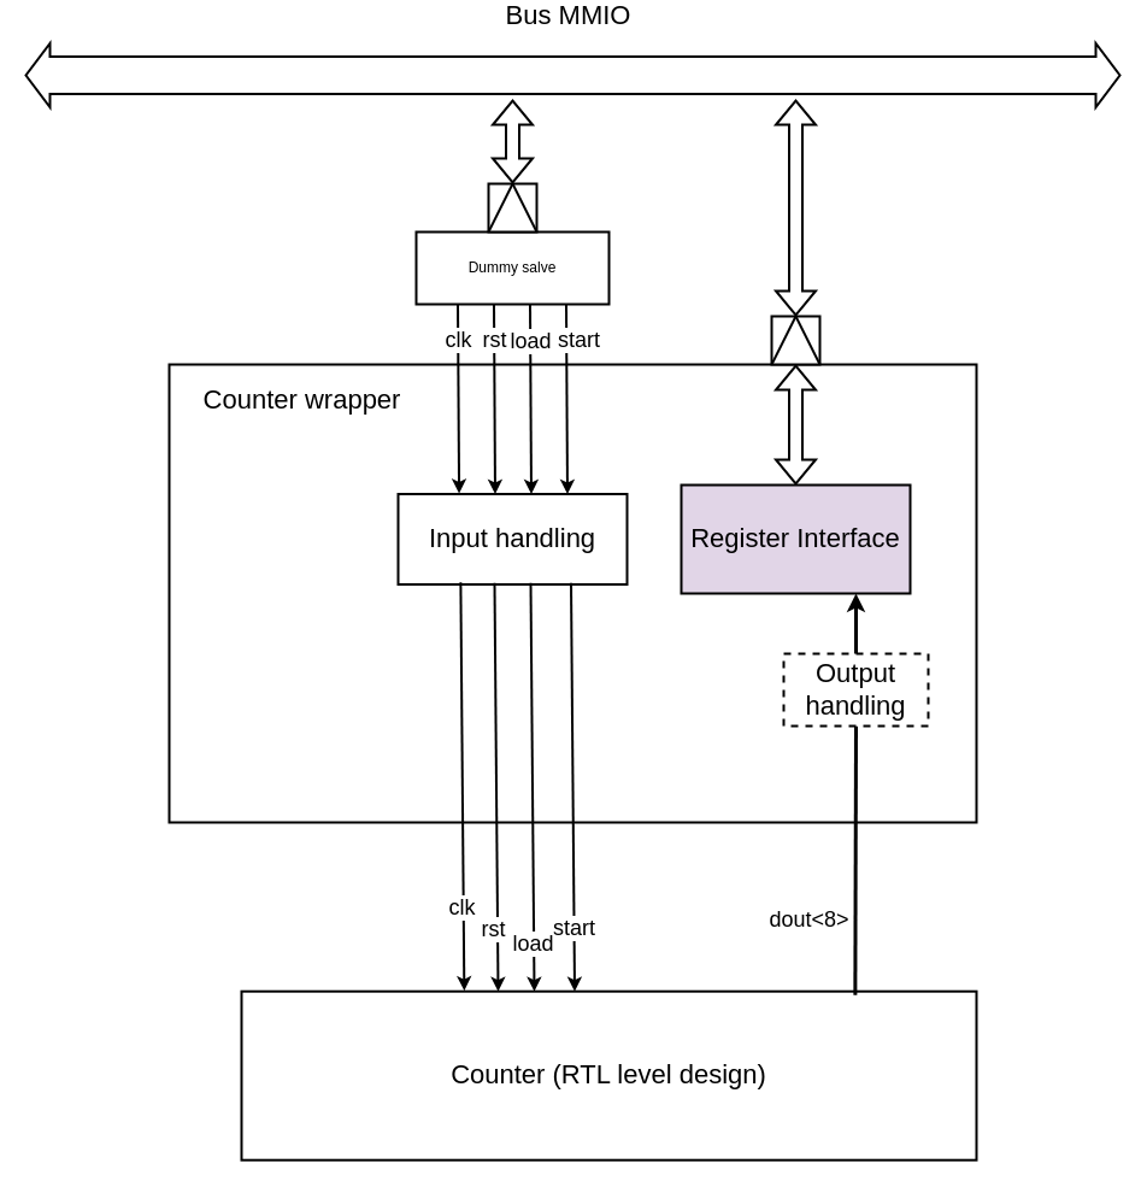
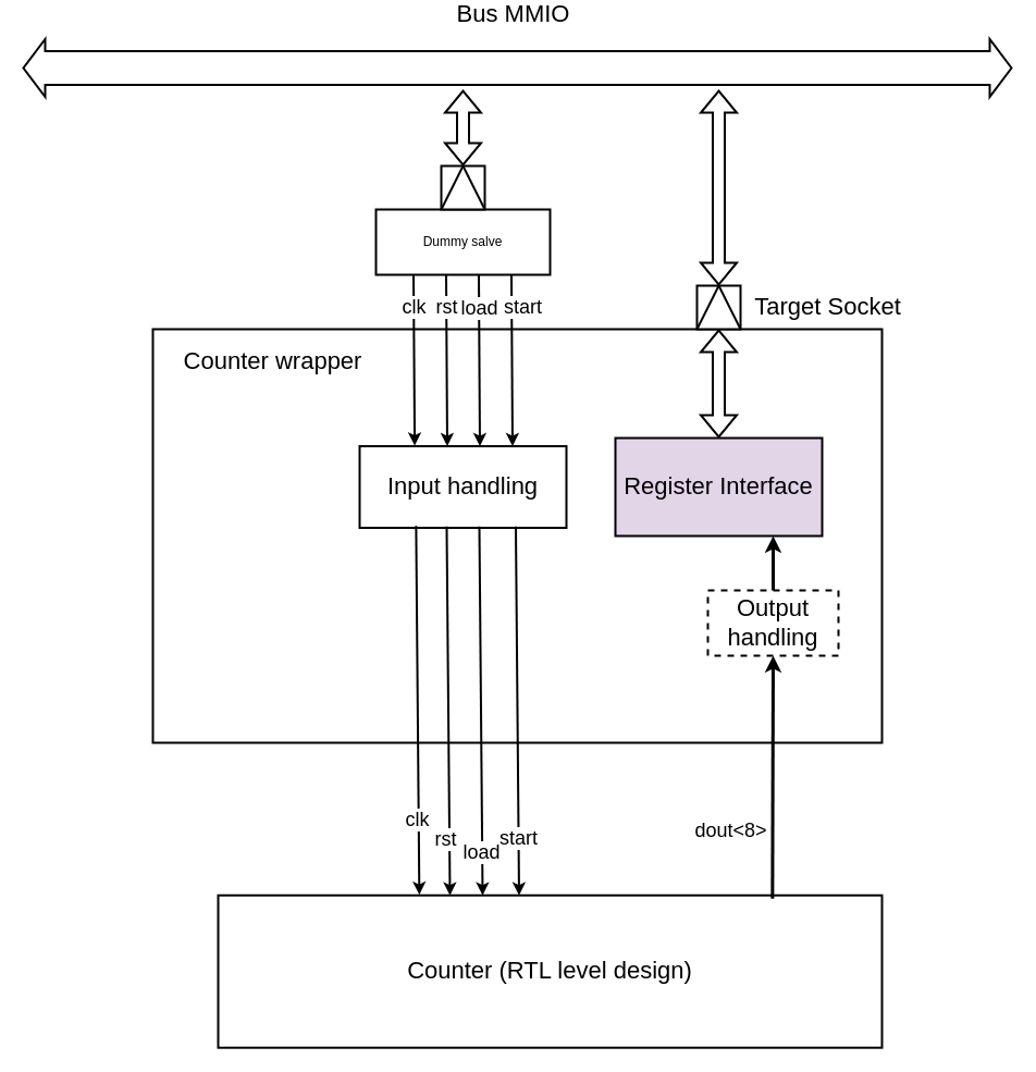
  <mxCell id="0" />
  <mxCell id="1" parent="0" />
  <mxCell id="2" value="" style="rounded=0;whiteSpace=wrap;html=1;strokeWidth=2;" vertex="1" parent="1"><mxGeometry x="140" y="260" width="670" height="380" as="geometry" /></mxCell>
  <mxCell id="3" value="" style="whiteSpace=wrap;html=1;aspect=fixed;strokeWidth=2;" vertex="1" parent="1"><mxGeometry x="640" y="220" width="40" height="40" as="geometry" /></mxCell>
  <mxCell id="4" value="" style="endArrow=none;html=1;rounded=0;entryX=0.5;entryY=0;entryDx=0;entryDy=0;exitX=0;exitY=1;exitDx=0;exitDy=0;strokeWidth=2;" edge="1" source="3" target="3" parent="1"><mxGeometry width="50" height="50" relative="1" as="geometry"><mxPoint x="680" y="286" as="sourcePoint" /><mxPoint x="730" y="236" as="targetPoint" /></mxGeometry></mxCell>
  <mxCell id="5" value="" style="endArrow=none;html=1;rounded=0;entryX=0.5;entryY=0;entryDx=0;entryDy=0;exitX=1;exitY=1;exitDx=0;exitDy=0;strokeWidth=2;" edge="1" source="3" target="3" parent="1"><mxGeometry width="50" height="50" relative="1" as="geometry"><mxPoint x="768" y="292" as="sourcePoint" /><mxPoint x="834" y="268" as="targetPoint" /></mxGeometry></mxCell>
  <mxCell id="6" value="&lt;font style=&quot;font-size: 22px;&quot;&gt;Register Interface&lt;/font&gt;" style="rounded=0;whiteSpace=wrap;html=1;strokeWidth=2;fillColor=#e1d5e7;" vertex="1" parent="1"><mxGeometry x="565" y="360" width="190" height="90" as="geometry" /></mxCell>
  <mxCell id="7" value="" style="shape=flexArrow;endArrow=classic;startArrow=classic;html=1;rounded=0;strokeWidth=2;" edge="1" parent="1"><mxGeometry width="100" height="100" relative="1" as="geometry"><mxPoint x="660" y="360" as="sourcePoint" /><mxPoint x="660" y="260" as="targetPoint" /></mxGeometry></mxCell>
+ <mxCell id="8" value="&lt;font style=&quot;font-size: 22px;&quot;&gt;Target Socket&lt;/font&gt;" style="text;html=1;align=center;verticalAlign=middle;resizable=0;points=[];autosize=1;strokeColor=none;fillColor=none;" vertex="1" parent="1"><mxGeometry x="680" y="220" width="160" height="40" as="geometry" /></mxCell>
  <mxCell id="9" value="&lt;font style=&quot;font-size: 22px;&quot;&gt;Counter (RTL level design)&lt;/font&gt;" style="rounded=0;whiteSpace=wrap;html=1;strokeWidth=2;" vertex="1" parent="1"><mxGeometry x="200" y="780.2" width="610" height="140" as="geometry" /></mxCell>
  <mxCell id="10" value="&lt;font style=&quot;font-size: 22px;&quot;&gt;Counter wrapper&lt;/font&gt;" style="text;html=1;align=center;verticalAlign=middle;resizable=0;points=[];autosize=1;strokeColor=none;fillColor=none;" vertex="1" parent="1"><mxGeometry x="155" y="270" width="190" height="40" as="geometry" /></mxCell>
- <mxCell id="11" value="" style="endArrow=none;html=1;rounded=0;exitX=0.835;exitY=0.021;exitDx=0;exitDy=0;exitPerimeter=0;strokeWidth=3;entryX=0.5;entryY=1;entryDx=0;entryDy=0;" edge="1" parent="1" source="9" target="14"><mxGeometry width="50" height="50" relative="1" as="geometry"><mxPoint x="710" y="870" as="sourcePoint" /><mxPoint x="709" y="570" as="targetPoint" /></mxGeometry></mxCell>
+ <mxCell id="11" value="" style="endArrow=classic;html=1;rounded=0;exitX=0.835;exitY=0.021;exitDx=0;exitDy=0;exitPerimeter=0;strokeWidth=3;entryX=0.5;entryY=1;entryDx=0;entryDy=0;" edge="1" parent="1" source="9" target="14"><mxGeometry width="50" height="50" relative="1" as="geometry"><mxPoint x="710" y="870" as="sourcePoint" /><mxPoint x="709" y="570" as="targetPoint" /></mxGeometry></mxCell>
  <mxCell id="12" value="&lt;font style=&quot;font-size: 18px;&quot;&gt;dout&amp;lt;8&amp;gt;&lt;/font&gt;" style="edgeLabel;html=1;align=center;verticalAlign=middle;resizable=0;points=[];" vertex="1" connectable="0" parent="11"><mxGeometry x="-0.634" y="-2" relative="1" as="geometry"><mxPoint x="-41" y="-22" as="offset" /></mxGeometry></mxCell>
  <mxCell id="13" value="&lt;font style=&quot;font-size: 22px;&quot;&gt;Input handling&lt;/font&gt;" style="rounded=0;whiteSpace=wrap;html=1;strokeWidth=2;" vertex="1" parent="1"><mxGeometry x="330" y="367.5" width="190" height="75" as="geometry" /></mxCell>
  <mxCell id="14" value="&lt;font style=&quot;font-size: 22px;&quot;&gt;Output handling&lt;/font&gt;" style="rounded=0;whiteSpace=wrap;html=1;strokeWidth=2;dashed=1;" vertex="1" parent="1"><mxGeometry x="650" y="500" width="120" height="60" as="geometry" /></mxCell>
  <mxCell id="15" value="" style="endArrow=classic;html=1;rounded=0;exitX=0.5;exitY=0;exitDx=0;exitDy=0;strokeWidth=3;" edge="1" parent="1" source="14"><mxGeometry width="50" height="50" relative="1" as="geometry"><mxPoint x="740" y="490" as="sourcePoint" /><mxPoint x="710" y="450" as="targetPoint" /></mxGeometry></mxCell>
  <mxCell id="16" value="" style="endArrow=classic;html=1;rounded=0;entryX=0.111;entryY=-0.007;entryDx=0;entryDy=0;entryPerimeter=0;strokeWidth=2;" edge="1" parent="1"><mxGeometry width="50" height="50" relative="1" as="geometry"><mxPoint x="379.5" y="210" as="sourcePoint" /><mxPoint x="380.59" y="366.975" as="targetPoint" /></mxGeometry></mxCell>
  <mxCell id="17" value="&lt;font style=&quot;font-size: 18px;&quot;&gt;clk&lt;/font&gt;" style="edgeLabel;html=1;align=center;verticalAlign=middle;resizable=0;points=[];" vertex="1" connectable="0" parent="16"><mxGeometry x="-0.83" y="1" relative="1" as="geometry"><mxPoint x="-1" y="17" as="offset" /></mxGeometry></mxCell>
  <mxCell id="18" value="" style="endArrow=classic;html=1;rounded=0;entryX=0.111;entryY=-0.007;entryDx=0;entryDy=0;entryPerimeter=0;strokeWidth=2;" edge="1" parent="1"><mxGeometry width="50" height="50" relative="1" as="geometry"><mxPoint x="409.5" y="210.5" as="sourcePoint" /><mxPoint x="410.5" y="367.5" as="targetPoint" /></mxGeometry></mxCell>
  <mxCell id="19" value="&lt;font style=&quot;font-size: 18px;&quot;&gt;rst&lt;/font&gt;" style="edgeLabel;html=1;align=center;verticalAlign=middle;resizable=0;points=[];" vertex="1" connectable="0" parent="18"><mxGeometry x="-0.906" y="-2" relative="1" as="geometry"><mxPoint x="2" y="22" as="offset" /></mxGeometry></mxCell>
  <mxCell id="20" value="" style="endArrow=classic;html=1;rounded=0;entryX=0.111;entryY=-0.007;entryDx=0;entryDy=0;entryPerimeter=0;strokeWidth=2;" edge="1" parent="1"><mxGeometry width="50" height="50" relative="1" as="geometry"><mxPoint x="439.5" y="210.5" as="sourcePoint" /><mxPoint x="440.5" y="367.5" as="targetPoint" /></mxGeometry></mxCell>
  <mxCell id="21" value="&lt;font style=&quot;font-size: 18px;&quot;&gt;load&lt;/font&gt;" style="edgeLabel;html=1;align=center;verticalAlign=middle;resizable=0;points=[];" vertex="1" connectable="0" parent="20"><mxGeometry x="-0.853" y="-1" relative="1" as="geometry"><mxPoint x="1" y="18" as="offset" /></mxGeometry></mxCell>
  <mxCell id="22" value="" style="endArrow=classic;html=1;rounded=0;entryX=0.111;entryY=-0.007;entryDx=0;entryDy=0;entryPerimeter=0;strokeWidth=2;" edge="1" parent="1"><mxGeometry width="50" height="50" relative="1" as="geometry"><mxPoint x="469.5" y="210.5" as="sourcePoint" /><mxPoint x="470.5" y="367.5" as="targetPoint" /></mxGeometry></mxCell>
  <mxCell id="23" value="&lt;font style=&quot;font-size: 18px;&quot;&gt;start&lt;/font&gt;" style="edgeLabel;html=1;align=center;verticalAlign=middle;resizable=0;points=[];" vertex="1" connectable="0" parent="22"><mxGeometry x="-0.845" y="1" relative="1" as="geometry"><mxPoint x="9" y="17" as="offset" /></mxGeometry></mxCell>
  <mxCell id="24" value="" style="endArrow=classic;html=1;rounded=0;exitX=0.273;exitY=0.978;exitDx=0;exitDy=0;exitPerimeter=0;entryX=0.303;entryY=-0.004;entryDx=0;entryDy=0;entryPerimeter=0;strokeWidth=2;" edge="1" parent="1" source="13" target="9"><mxGeometry width="50" height="50" relative="1" as="geometry"><mxPoint x="390" y="740" as="sourcePoint" /><mxPoint x="440" y="690" as="targetPoint" /></mxGeometry></mxCell>
  <mxCell id="25" value="&lt;font style=&quot;font-size: 18px;&quot;&gt;clk&lt;/font&gt;" style="edgeLabel;html=1;align=center;verticalAlign=middle;resizable=0;points=[];" vertex="1" connectable="0" parent="24"><mxGeometry x="0.709" y="-2" relative="1" as="geometry"><mxPoint y="-20" as="offset" /></mxGeometry></mxCell>
  <mxCell id="26" value="" style="endArrow=classic;html=1;rounded=0;exitX=0.273;exitY=0.978;exitDx=0;exitDy=0;exitPerimeter=0;entryX=0.303;entryY=-0.004;entryDx=0;entryDy=0;entryPerimeter=0;strokeWidth=2;" edge="1" parent="1"><mxGeometry width="50" height="50" relative="1" as="geometry"><mxPoint x="410" y="441.2" as="sourcePoint" /><mxPoint x="413" y="780.2" as="targetPoint" /></mxGeometry></mxCell>
  <mxCell id="27" value="&lt;font style=&quot;font-size: 18px;&quot;&gt;rst&lt;/font&gt;" style="edgeLabel;html=1;align=center;verticalAlign=middle;resizable=0;points=[];" vertex="1" connectable="0" parent="26"><mxGeometry x="0.696" y="-4" relative="1" as="geometry"><mxPoint as="offset" /></mxGeometry></mxCell>
  <mxCell id="28" value="" style="endArrow=classic;html=1;rounded=0;exitX=0.273;exitY=0.978;exitDx=0;exitDy=0;exitPerimeter=0;entryX=0.303;entryY=-0.004;entryDx=0;entryDy=0;entryPerimeter=0;strokeWidth=2;" edge="1" parent="1"><mxGeometry width="50" height="50" relative="1" as="geometry"><mxPoint x="440" y="441.2" as="sourcePoint" /><mxPoint x="443" y="780.2" as="targetPoint" /></mxGeometry></mxCell>
  <mxCell id="29" value="&lt;font style=&quot;font-size: 18px;&quot;&gt;load&lt;/font&gt;" style="edgeLabel;html=1;align=center;verticalAlign=middle;resizable=0;points=[];" vertex="1" connectable="0" parent="28"><mxGeometry x="0.68" y="-1" relative="1" as="geometry"><mxPoint y="14" as="offset" /></mxGeometry></mxCell>
  <mxCell id="30" value="" style="endArrow=classic;html=1;rounded=0;exitX=0.273;exitY=0.978;exitDx=0;exitDy=0;exitPerimeter=0;entryX=0.303;entryY=-0.004;entryDx=0;entryDy=0;entryPerimeter=0;strokeWidth=2;" edge="1" parent="1"><mxGeometry width="50" height="50" relative="1" as="geometry"><mxPoint x="473.5" y="441.2" as="sourcePoint" /><mxPoint x="476.5" y="780.2" as="targetPoint" /></mxGeometry></mxCell>
  <mxCell id="31" value="&lt;font style=&quot;font-size: 18px;&quot;&gt;start&lt;/font&gt;" style="edgeLabel;html=1;align=center;verticalAlign=middle;resizable=0;points=[];" vertex="1" connectable="0" parent="30"><mxGeometry x="0.686" y="2" relative="1" as="geometry"><mxPoint x="-3" as="offset" /></mxGeometry></mxCell>
  <mxCell id="32" value="" style="shape=flexArrow;endArrow=classic;startArrow=classic;html=1;rounded=0;width=30;strokeWidth=2;" edge="1" parent="1"><mxGeometry width="100" height="100" relative="1" as="geometry"><mxPoint x="20" y="20" as="sourcePoint" /><mxPoint x="930" y="20" as="targetPoint" /></mxGeometry></mxCell>
  <mxCell id="33" value="&lt;font style=&quot;font-size: 22px;&quot;&gt;Bus MMIO&lt;/font&gt;" style="edgeLabel;html=1;align=center;verticalAlign=middle;resizable=0;points=[];" vertex="1" connectable="0" parent="32"><mxGeometry x="0.167" relative="1" as="geometry"><mxPoint x="-81" y="-50" as="offset" /></mxGeometry></mxCell>
  <mxCell id="34" value="" style="shape=flexArrow;endArrow=classic;startArrow=classic;html=1;rounded=0;strokeWidth=2;" edge="1" parent="1"><mxGeometry width="100" height="100" relative="1" as="geometry"><mxPoint x="660" y="220" as="sourcePoint" /><mxPoint x="660" y="40" as="targetPoint" /></mxGeometry></mxCell>
  <mxCell id="35" value="Dummy salve" style="rounded=0;whiteSpace=wrap;html=1;strokeWidth=2;" vertex="1" parent="1"><mxGeometry x="345" y="150" width="160" height="60" as="geometry" /></mxCell>
  <mxCell id="36" value="" style="whiteSpace=wrap;html=1;aspect=fixed;strokeWidth=2;" vertex="1" parent="1"><mxGeometry x="405" y="110" width="40" height="40" as="geometry" /></mxCell>
  <mxCell id="37" value="" style="endArrow=none;html=1;rounded=0;entryX=0.5;entryY=0;entryDx=0;entryDy=0;exitX=0;exitY=1;exitDx=0;exitDy=0;strokeWidth=2;" edge="1" source="36" target="36" parent="1"><mxGeometry width="50" height="50" relative="1" as="geometry"><mxPoint x="445" y="176" as="sourcePoint" /><mxPoint x="495" y="126" as="targetPoint" /></mxGeometry></mxCell>
  <mxCell id="38" value="" style="endArrow=none;html=1;rounded=0;entryX=0.5;entryY=0;entryDx=0;entryDy=0;exitX=1;exitY=1;exitDx=0;exitDy=0;strokeWidth=2;" edge="1" source="36" target="36" parent="1"><mxGeometry width="50" height="50" relative="1" as="geometry"><mxPoint x="533" y="182" as="sourcePoint" /><mxPoint x="599" y="158" as="targetPoint" /></mxGeometry></mxCell>
  <mxCell id="39" value="" style="shape=flexArrow;endArrow=classic;startArrow=classic;html=1;rounded=0;exitX=0.5;exitY=0;exitDx=0;exitDy=0;strokeWidth=2;" edge="1" parent="1" source="36"><mxGeometry width="100" height="100" relative="1" as="geometry"><mxPoint x="470" y="90" as="sourcePoint" /><mxPoint x="425" y="40" as="targetPoint" /></mxGeometry></mxCell>
